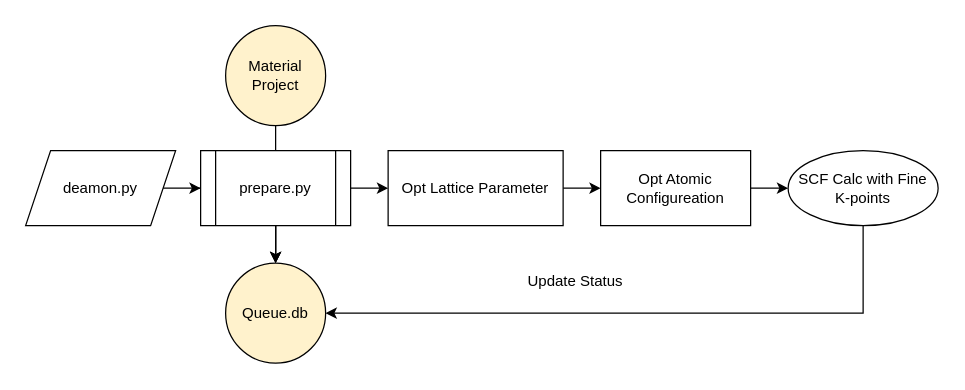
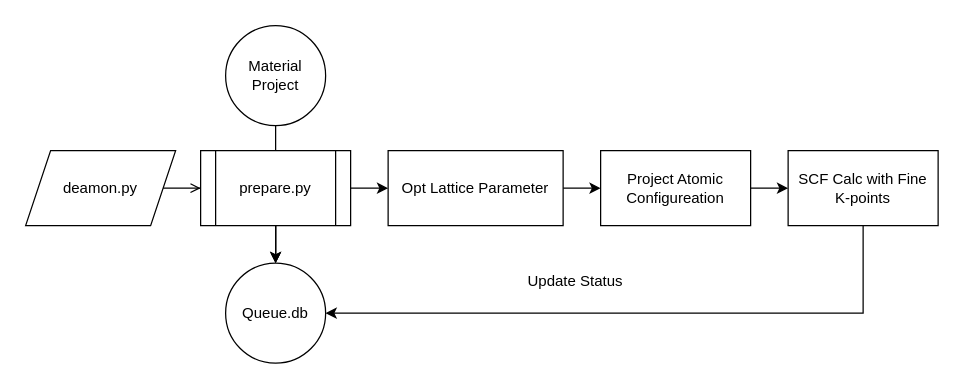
  <mxCell id="0" />
  <mxCell id="1" parent="0" />
  <mxCell id="2" value="" style="edgeStyle=orthogonalEdgeStyle;rounded=0;orthogonalLoop=1;jettySize=auto;html=1;exitX=0.5;exitY=1;exitDx=0;exitDy=0;" edge="1" parent="1" source="9" target="10"><mxGeometry relative="1" as="geometry" /></mxCell>
- <mxCell id="3" value="" style="edgeStyle=orthogonalEdgeStyle;rounded=0;orthogonalLoop=1;jettySize=auto;html=1;" edge="1" parent="1" source="4" target="10"><mxGeometry relative="1" as="geometry" /></mxCell>
- <mxCell id="4" value="Material Project" style="ellipse;whiteSpace=wrap;html=1;aspect=fixed;fillColor=#fff2cc;" vertex="1" parent="1"><mxGeometry x="180" y="20" width="80" height="80" as="geometry" /></mxCell>
- <mxCell id="5" value="" style="edgeStyle=orthogonalEdgeStyle;rounded=0;orthogonalLoop=1;jettySize=auto;html=1;" edge="1" parent="1" source="6" target="9"><mxGeometry relative="1" as="geometry" /></mxCell>
+ <mxCell id="3" value="" style="edgeStyle=orthogonalEdgeStyle;rounded=0;orthogonalLoop=1;jettySize=auto;html=1;endArrow=open;" edge="1" parent="1" source="4" target="10"><mxGeometry relative="1" as="geometry" /></mxCell>
+ <mxCell id="4" value="Material Project" style="ellipse;whiteSpace=wrap;html=1;aspect=fixed;" vertex="1" parent="1"><mxGeometry x="180" y="20" width="80" height="80" as="geometry" /></mxCell>
+ <mxCell id="5" value="" style="edgeStyle=orthogonalEdgeStyle;rounded=0;orthogonalLoop=1;jettySize=auto;html=1;endArrow=open;" edge="1" parent="1" source="6" target="9"><mxGeometry relative="1" as="geometry" /></mxCell>
  <mxCell id="6" value="deamon.py" style="shape=parallelogram;perimeter=parallelogramPerimeter;whiteSpace=wrap;html=1;fixedSize=1;" vertex="1" parent="1"><mxGeometry x="20" y="120" width="120" height="60" as="geometry" /></mxCell>
  <mxCell id="7" value="" style="edgeStyle=orthogonalEdgeStyle;rounded=0;orthogonalLoop=1;jettySize=auto;html=1;" edge="1" parent="1" source="9" target="10"><mxGeometry relative="1" as="geometry" /></mxCell>
  <mxCell id="8" value="" style="edgeStyle=orthogonalEdgeStyle;rounded=0;orthogonalLoop=1;jettySize=auto;html=1;" edge="1" parent="1" source="9" target="12"><mxGeometry relative="1" as="geometry" /></mxCell>
  <mxCell id="9" value="prepare.py" style="shape=process;whiteSpace=wrap;html=1;backgroundOutline=1;" vertex="1" parent="1"><mxGeometry x="160" y="120" width="120" height="60" as="geometry" /></mxCell>
- <mxCell id="10" value="Queue.db" style="ellipse;whiteSpace=wrap;html=1;aspect=fixed;fillColor=#fff2cc;" vertex="1" parent="1"><mxGeometry x="180" y="210" width="80" height="80" as="geometry" /></mxCell>
+ <mxCell id="10" value="Queue.db" style="ellipse;whiteSpace=wrap;html=1;aspect=fixed;" vertex="1" parent="1"><mxGeometry x="180" y="210" width="80" height="80" as="geometry" /></mxCell>
  <mxCell id="11" value="" style="edgeStyle=orthogonalEdgeStyle;rounded=0;orthogonalLoop=1;jettySize=auto;html=1;" edge="1" parent="1" source="12" target="14"><mxGeometry relative="1" as="geometry" /></mxCell>
  <mxCell id="12" value="Opt Lattice Parameter" style="rounded=0;whiteSpace=wrap;html=1;" vertex="1" parent="1"><mxGeometry x="310" y="120" width="140" height="60" as="geometry" /></mxCell>
  <mxCell id="13" value="" style="edgeStyle=orthogonalEdgeStyle;rounded=0;orthogonalLoop=1;jettySize=auto;html=1;" edge="1" parent="1" source="14" target="15"><mxGeometry relative="1" as="geometry" /></mxCell>
- <mxCell id="14" value="Opt Atomic Configureation" style="whiteSpace=wrap;html=1;rounded=0;" vertex="1" parent="1"><mxGeometry x="480" y="120" width="120" height="60" as="geometry" /></mxCell>
- <mxCell id="15" value="SCF Calc with Fine K-points" style="ellipse;whiteSpace=wrap;html=1;" vertex="1" parent="1"><mxGeometry x="630" y="120" width="120" height="60" as="geometry" /></mxCell>
+ <mxCell id="14" value="Project Atomic Configureation" style="whiteSpace=wrap;html=1;rounded=0;" vertex="1" parent="1"><mxGeometry x="480" y="120" width="120" height="60" as="geometry" /></mxCell>
+ <mxCell id="15" value="SCF Calc with Fine K-points" style="whiteSpace=wrap;html=1;rounded=0;" vertex="1" parent="1"><mxGeometry x="630" y="120" width="120" height="60" as="geometry" /></mxCell>
  <mxCell id="16" value="" style="endArrow=classic;html=1;rounded=0;entryX=1;entryY=0.5;entryDx=0;entryDy=0;exitX=0.5;exitY=1;exitDx=0;exitDy=0;" edge="1" parent="1" source="15" target="10"><mxGeometry width="50" height="50" relative="1" as="geometry"><mxPoint x="690" y="250" as="sourcePoint" /><mxPoint x="380" y="250" as="targetPoint" /><Array as="points"><mxPoint x="690" y="250" /><mxPoint x="380" y="250" /></Array></mxGeometry></mxCell>
  <mxCell id="17" value="Update Status" style="text;html=1;strokeColor=none;fillColor=none;align=center;verticalAlign=middle;whiteSpace=wrap;rounded=0;" vertex="1" parent="1"><mxGeometry x="410" y="210" width="100" height="30" as="geometry" /></mxCell>
